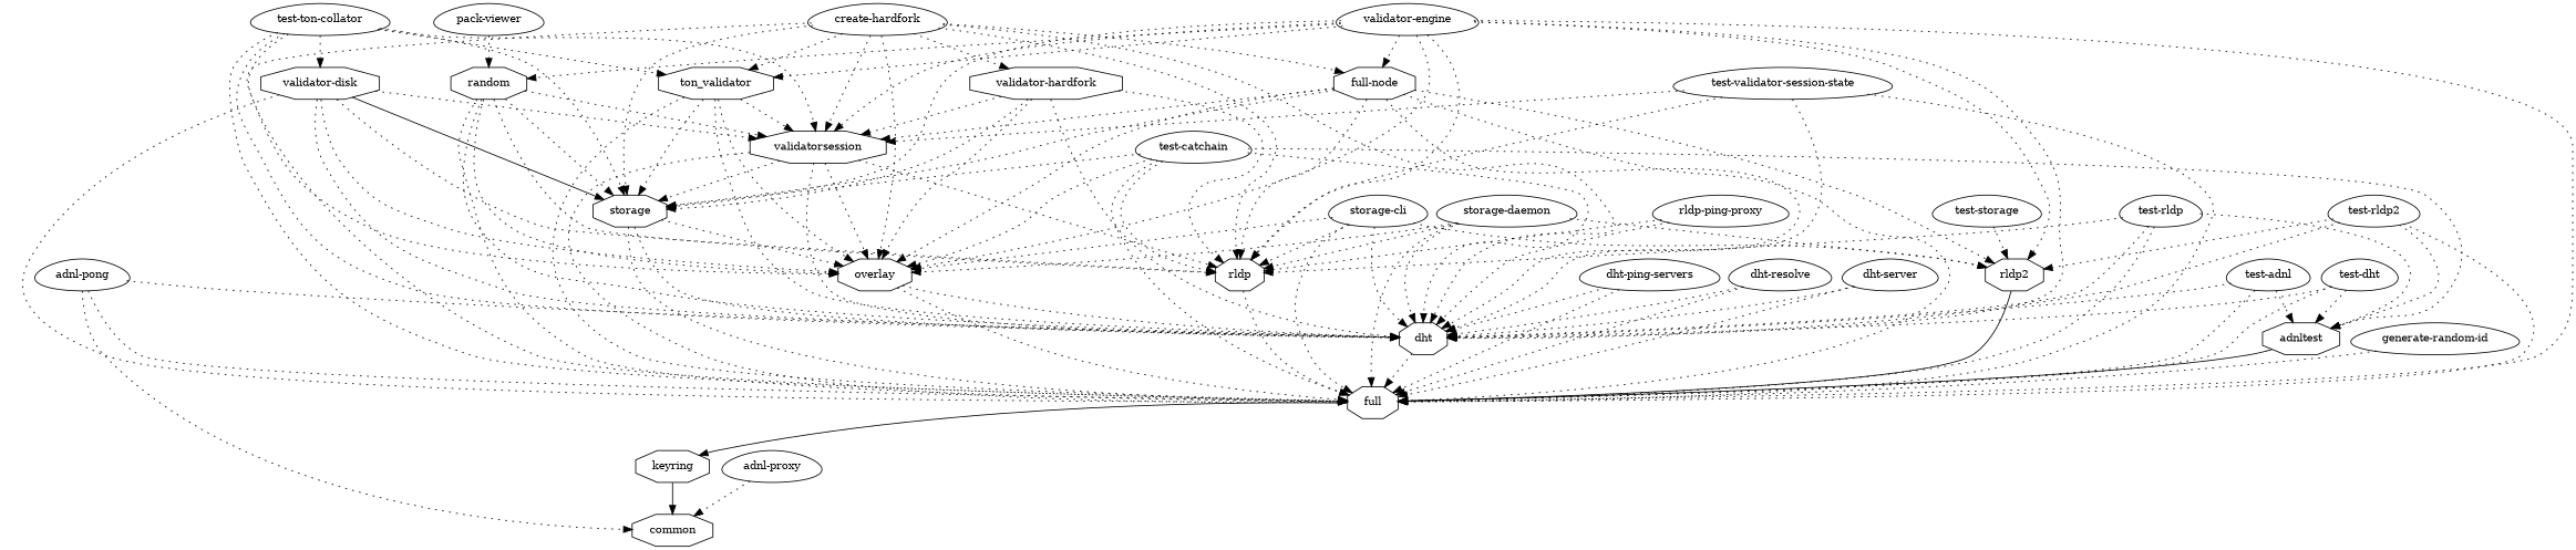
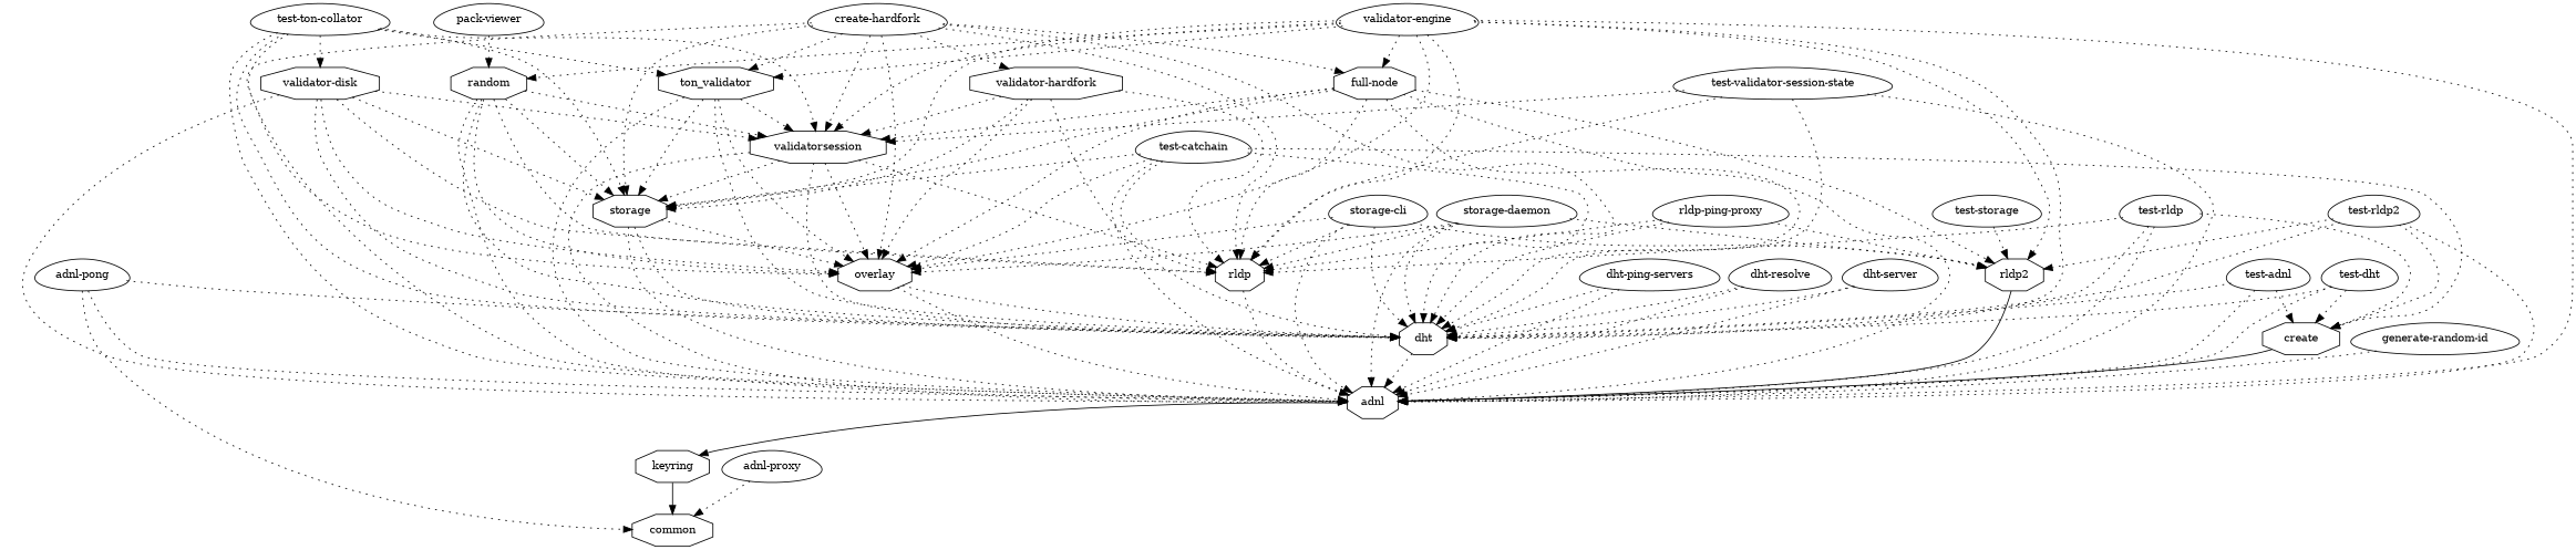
  digraph {
    node [fontsize=12 shape=egg]
    edge [style=dotted]
    n1 [label=common shape=octagon]
    n2 [label=keyring shape=octagon]
-   n3 [label=full shape=octagon]
+   n3 [label=adnl shape=octagon]
    n4 [label="adnl-pong"]
    n5 [label=dht shape=octagon]
    n6 [label=storage shape=octagon]
    n7 [label=overlay shape=octagon]
    n8 [label="create-hardfork"]
    n9 [label="full-node" shape=octagon]
    n10 [label=validatorsession shape=octagon]
    n11 [label=ton_validator shape=octagon]
    n12 [label="validator-hardfork" shape=octagon]
    n13 [label=rldp shape=octagon]
    n14 [label=rldp2 shape=octagon]
    n15 [label="validator-engine"]
    n16 [label=random shape=octagon]
    n17 [label="test-ton-collator"]
    n18 [label="validator-disk" shape=octagon]
    n19 [label="pack-viewer"]
    n20 [label="test-validator-session-state"]
    n21 [label="test-catchain"]
-   n22 [label=adnltest shape=octagon]
+   n22 [label=create shape=octagon]
    n23 [label="storage-cli"]
    n24 [label="storage-daemon"]
    n25 [label="dht-ping-servers"]
    n26 [label="dht-resolve"]
    n27 [label="dht-server"]
    n28 [label="rldp-ping-proxy"]
    n29 [label="test-adnl"]
    n30 [label="test-dht"]
    n31 [label="test-rldp"]
    n32 [label="test-rldp2"]
    n33 [label="test-storage"]
    n34 [label="generate-random-id"]
    n35 [label="adnl-proxy"]
    n2 -> n1 [style=""]
    n3 -> n2 [style=""]
    n4 -> n1
    n4 -> n3
    n4 -> n5
    n5 -> n3
    n6 -> n3
    n6 -> n5
    n6 -> n7
    n7 -> n3
    n7 -> n5
    n8 -> n3
    n8 -> n5
    n8 -> n6
    n8 -> n7
    n8 -> n9
    n8 -> n10
    n8 -> n11
    n8 -> n12
    n8 -> n13
    n9 -> n3
    n9 -> n5
    n9 -> n6
    n9 -> n7
    n9 -> n10
    n9 -> n13
    n9 -> n14
    n10 -> n3
    n10 -> n5
    n10 -> n6
    n10 -> n7
    n10 -> n13
    n11 -> n3
    n11 -> n5
    n11 -> n6
    n11 -> n7
    n11 -> n10
    n12 -> n5
    n12 -> n6
    n12 -> n7
    n12 -> n10
    n12 -> n13
    n13 -> n3
    n14 -> n3 [style=""]
    n15 -> n3
    n15 -> n5
    n15 -> n6
    n15 -> n7
    n15 -> n9
    n15 -> n10
    n15 -> n11
    n15 -> n13
    n15 -> n14
    n15 -> n16
    n16 -> n3
    n16 -> n5
    n16 -> n6
    n16 -> n7
    n16 -> n10
    n16 -> n13
    n17 -> n3
    n17 -> n5
    n17 -> n6
    n17 -> n7
    n17 -> n10
    n17 -> n11
    n17 -> n18
    n18 -> n3
    n18 -> n5
-   n18 -> n6 [style=solid]
+   n18 -> n6
    n18 -> n7
    n18 -> n10
    n18 -> n13
    n19 -> n16
    n20 -> n3
    n20 -> n5
    n20 -> n10
    n20 -> n13
    n21 -> n3
    n21 -> n5
    n21 -> n6
    n21 -> n7
    n21 -> n13
    n21 -> n22
    n22 -> n3 [style=""]
    n23 -> n3
    n23 -> n5
    n23 -> n7
    n23 -> n13
    n23 -> n14
    n24 -> n3
    n24 -> n5
    n24 -> n7
    n24 -> n13
    n24 -> n14
    n25 -> n3
    n25 -> n5
    n26 -> n3
    n26 -> n5
    n27 -> n3
    n27 -> n5
    n28 -> n5
    n28 -> n13
+   n28 -> n14
    n29 -> n3
    n29 -> n5
    n29 -> n22
    n30 -> n3
    n30 -> n5
    n30 -> n22
    n31 -> n3
    n31 -> n5
    n31 -> n13
    n31 -> n22
    n32 -> n3
    n32 -> n5
    n32 -> n14
    n32 -> n22
    n33 -> n14
    n34 -> n3
    n35 -> n1
  }
